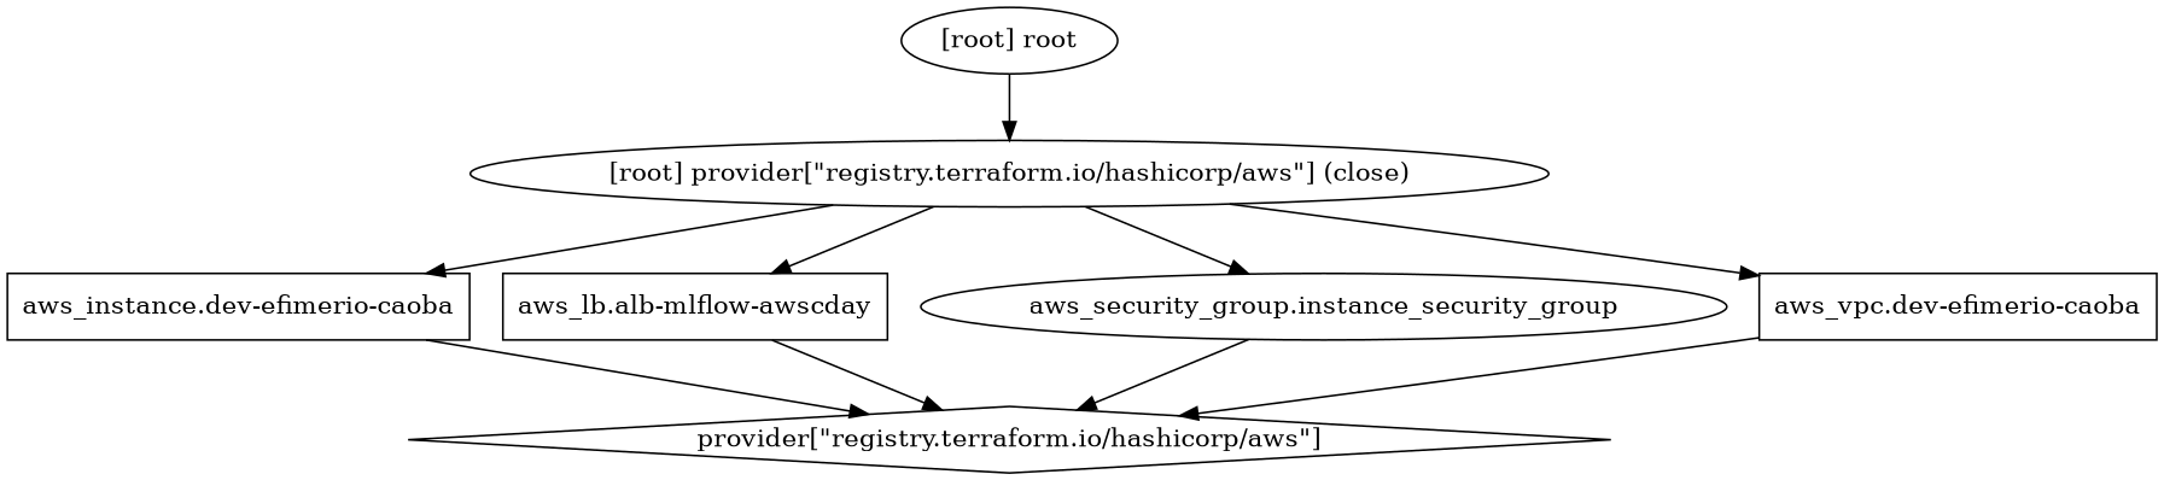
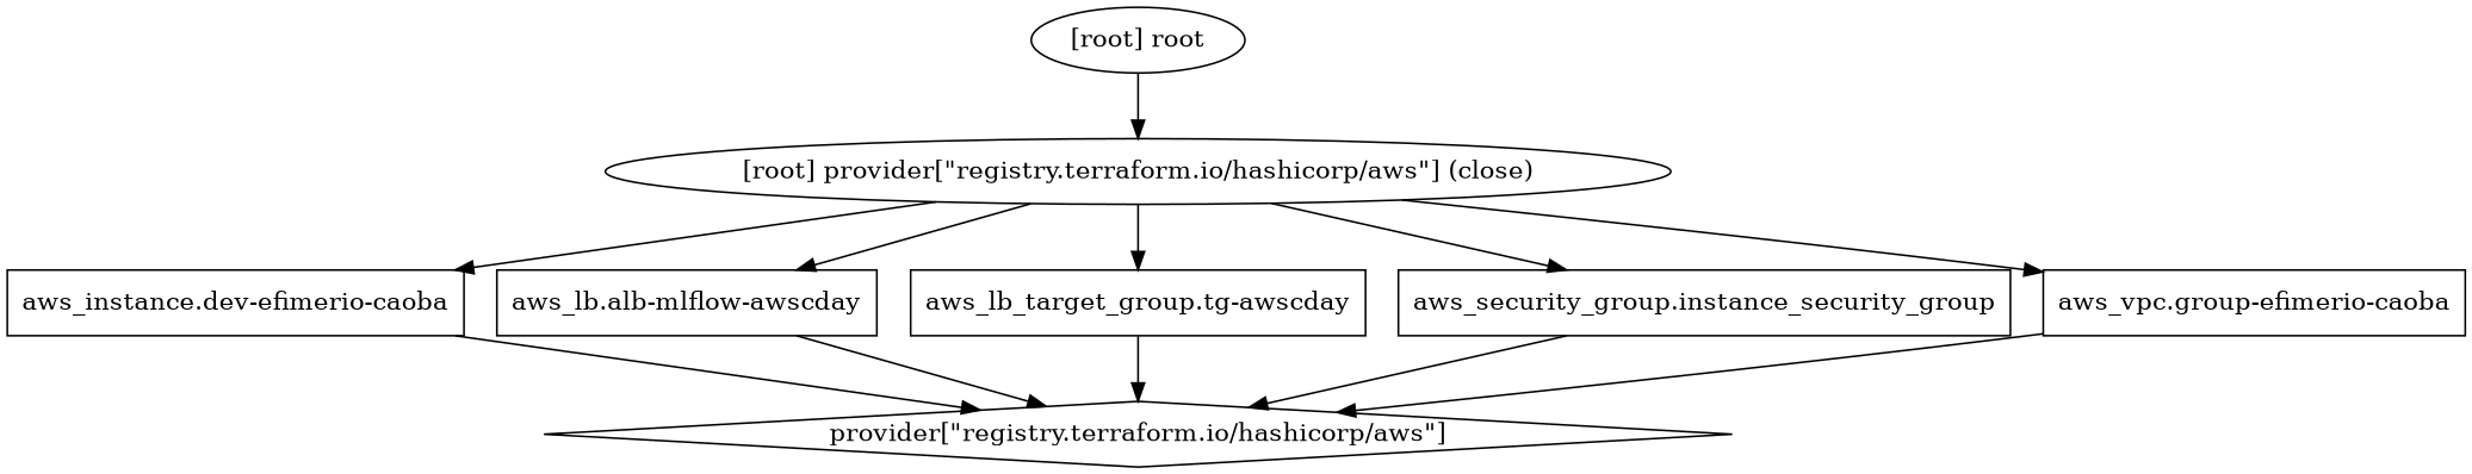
  digraph {
    compound=true
    newrank=true
    node [shape=box]
    n1 [label="aws_instance.dev-efimerio-caoba"]
    n2 [label="provider[\"registry.terraform.io/hashicorp/aws\"]" shape=diamond]
    n3 [label="aws_lb.alb-mlflow-awscday"]
-   n5 [label="aws_security_group.instance_security_group" shape=ellipse]
-   n6 [label="aws_vpc.dev-efimerio-caoba"]
+   n4 [label="aws_lb_target_group.tg-awscday"]
+   n5 [label="aws_security_group.instance_security_group"]
+   n6 [label="aws_vpc.group-efimerio-caoba"]
    "[root] provider[\"registry.terraform.io/hashicorp/aws\"] (close)" [shape=""]
    "[root] root" [shape=""]
    subgraph sub_1 {
      n1
      n2
      n3
+     n4
      n5
      n6
      "[root] provider[\"registry.terraform.io/hashicorp/aws\"] (close)"
      "[root] root"
    }
    n1 -> n2
    n3 -> n2
+   n4 -> n2
    n5 -> n2
    n6 -> n2
    "[root] provider[\"registry.terraform.io/hashicorp/aws\"] (close)" -> n1
    "[root] provider[\"registry.terraform.io/hashicorp/aws\"] (close)" -> n3
+   "[root] provider[\"registry.terraform.io/hashicorp/aws\"] (close)" -> n4
    "[root] provider[\"registry.terraform.io/hashicorp/aws\"] (close)" -> n5
    "[root] provider[\"registry.terraform.io/hashicorp/aws\"] (close)" -> n6
    "[root] root" -> "[root] provider[\"registry.terraform.io/hashicorp/aws\"] (close)"
  }
